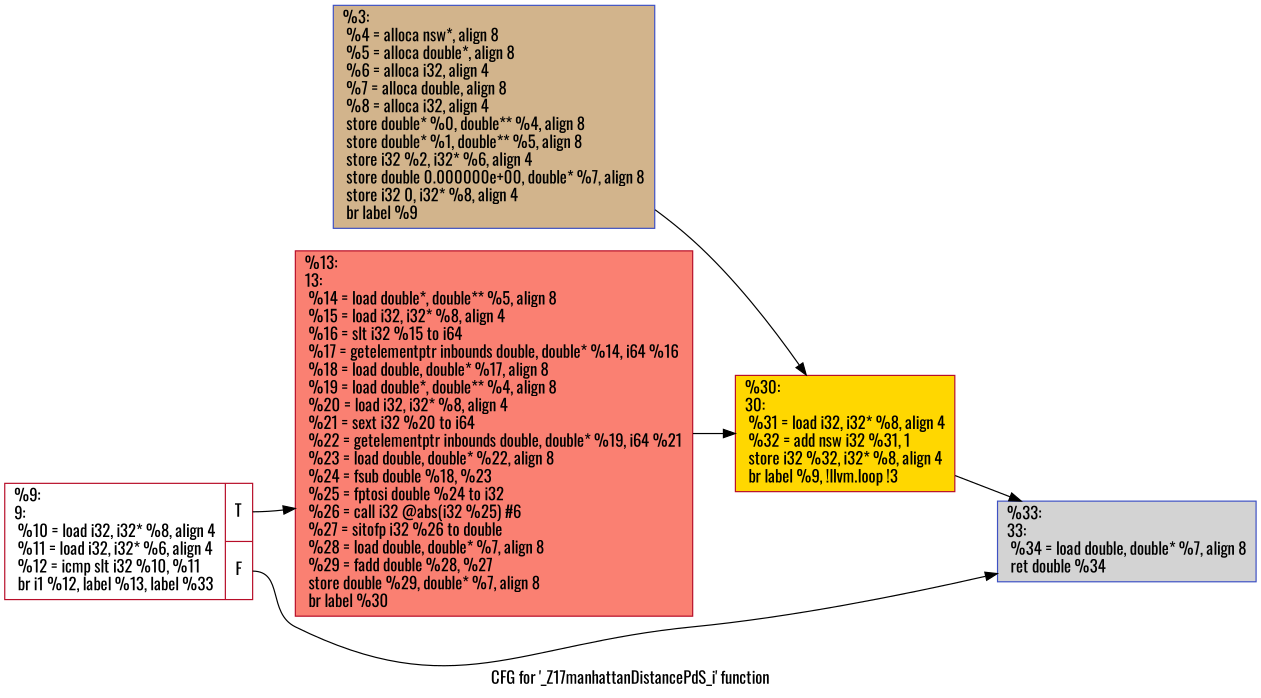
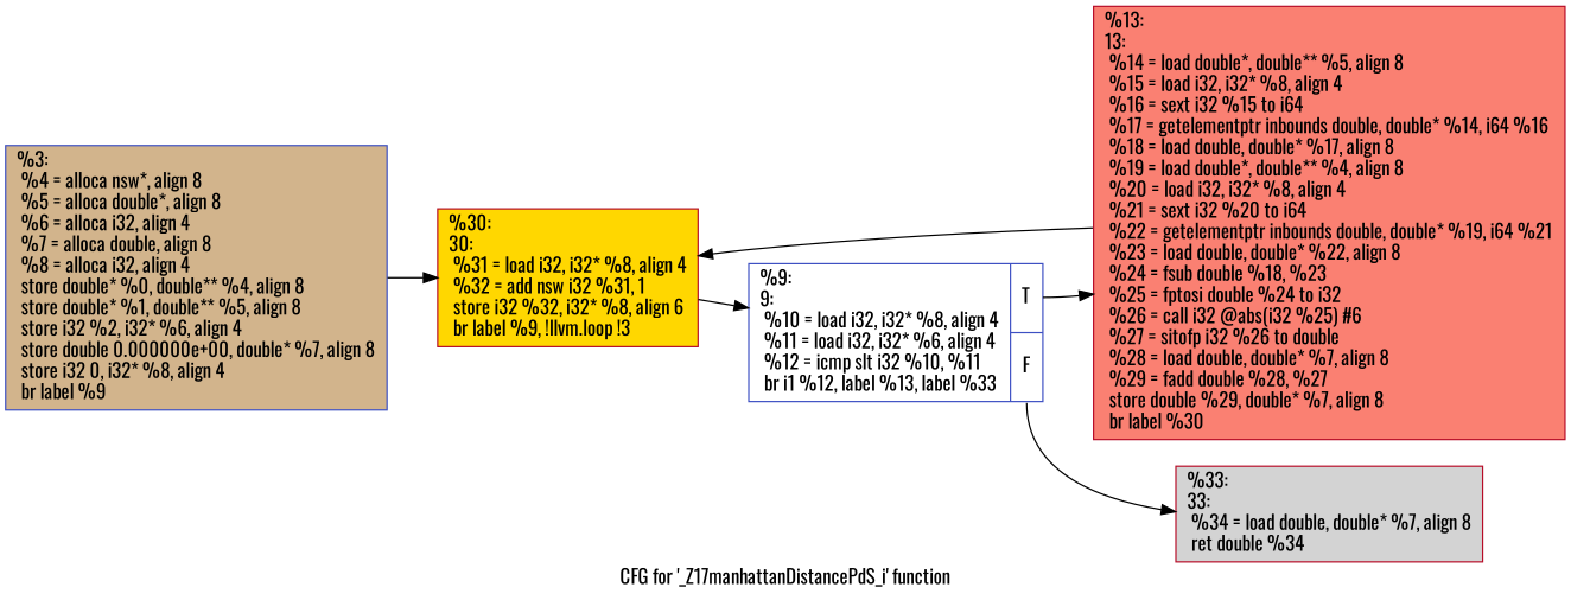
  digraph {
    fontname=Oswald
    label="CFG for '_Z17manhattanDistancePdS_i' function"
    rankdir=LR
    node [color="#b70d28ff" fontname=Oswald shape=record style=filled]
    edge [fontname=Oswald]
    n1 [color="#3d50c3ff" fillcolor=tan label="{%3:\l  %4 = alloca nsw*, align 8\l  %5 = alloca double*, align 8\l  %6 = alloca i32, align 4\l  %7 = alloca double, align 8\l  %8 = alloca i32, align 4\l  store double* %0, double** %4, align 8\l  store double* %1, double** %5, align 8\l  store i32 %2, i32* %6, align 4\l  store double 0.000000e+00, double* %7, align 8\l  store i32 0, i32* %8, align 4\l  br label %9\l}"]
-   n2 [fillcolor=gold label="{%30:\l30:                                               \l  %31 = load i32, i32* %8, align 4\l  %32 = add nsw i32 %31, 1\l  store i32 %32, i32* %8, align 4\l  br label %9, !llvm.loop !3\l}"]
-   n3 [fillcolor=white label="{%9:\l9:                                                \l  %10 = load i32, i32* %8, align 4\l  %11 = load i32, i32* %6, align 4\l  %12 = icmp slt i32 %10, %11\l  br i1 %12, label %13, label %33\l|{<s0>T|<s1>F}}"]
-   n4 [fillcolor=salmon label="{%13:\l13:                                               \l  %14 = load double*, double** %5, align 8\l  %15 = load i32, i32* %8, align 4\l  %16 = slt i32 %15 to i64\l  %17 = getelementptr inbounds double, double* %14, i64 %16\l  %18 = load double, double* %17, align 8\l  %19 = load double*, double** %4, align 8\l  %20 = load i32, i32* %8, align 4\l  %21 = sext i32 %20 to i64\l  %22 = getelementptr inbounds double, double* %19, i64 %21\l  %23 = load double, double* %22, align 8\l  %24 = fsub double %18, %23\l  %25 = fptosi double %24 to i32\l  %26 = call i32 @abs(i32 %25) #6\l  %27 = sitofp i32 %26 to double\l  %28 = load double, double* %7, align 8\l  %29 = fadd double %28, %27\l  store double %29, double* %7, align 8\l  br label %30\l}"]
-   n5 [color="#3d50c3ff" fillcolor=lightgrey label="{%33:\l33:                                               \l  %34 = load double, double* %7, align 8\l  ret double %34\l}"]
+   n2 [fillcolor=gold label="{%30:\l30:                                               \l  %31 = load i32, i32* %8, align 4\l  %32 = add nsw i32 %31, 1\l  store i32 %32, i32* %8, align 6\l  br label %9, !llvm.loop !3\l}"]
+   n3 [color="#3d50c3ff" fillcolor=white label="{%9:\l9:                                                \l  %10 = load i32, i32* %8, align 4\l  %11 = load i32, i32* %6, align 4\l  %12 = icmp slt i32 %10, %11\l  br i1 %12, label %13, label %33\l|{<s0>T|<s1>F}}"]
+   n4 [fillcolor=salmon label="{%13:\l13:                                               \l  %14 = load double*, double** %5, align 8\l  %15 = load i32, i32* %8, align 4\l  %16 = sext i32 %15 to i64\l  %17 = getelementptr inbounds double, double* %14, i64 %16\l  %18 = load double, double* %17, align 8\l  %19 = load double*, double** %4, align 8\l  %20 = load i32, i32* %8, align 4\l  %21 = sext i32 %20 to i64\l  %22 = getelementptr inbounds double, double* %19, i64 %21\l  %23 = load double, double* %22, align 8\l  %24 = fsub double %18, %23\l  %25 = fptosi double %24 to i32\l  %26 = call i32 @abs(i32 %25) #6\l  %27 = sitofp i32 %26 to double\l  %28 = load double, double* %7, align 8\l  %29 = fadd double %28, %27\l  store double %29, double* %7, align 8\l  br label %30\l}"]
+   n5 [fillcolor=lightgrey label="{%33:\l33:                                               \l  %34 = load double, double* %7, align 8\l  ret double %34\l}"]
    n1 -> n2
-   n2 -> n5
+   n2 -> n3
    n3 -> n4 [tailport=s0]
    n3 -> n5 [tailport=s1]
    n4 -> n2
  }
